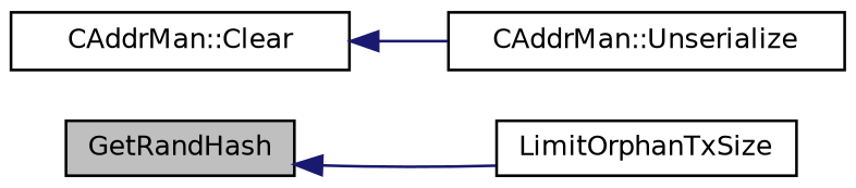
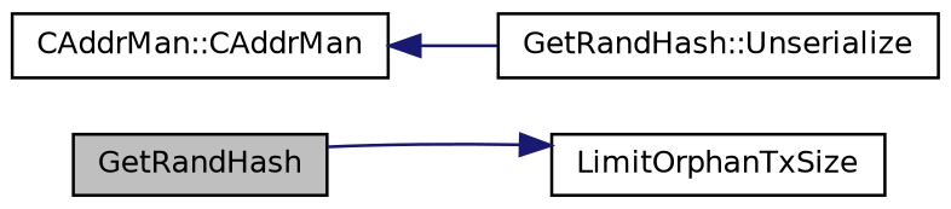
  digraph {
    rankdir=LR
    node [color=black fillcolor=white fontname=Helvetica fontsize=10 shape=record style=filled]
    edge [color=midnightblue dir=back fontname=Helvetica fontsize=10 labelfontname=Helvetica labelfontsize=10 style=solid]
    n1 [fillcolor=grey75 fontcolor=black height=0.2 label=GetRandHash width=0.4]
    n2 [height=0.2 label=LimitOrphanTxSize width=0.4]
-   n3 [height=0.2 label="CAddrMan::Clear" width=0.4]
-   n4 [height=0.2 label="CAddrMan::Unserialize" width=0.4]
-   n1 -> n2
+   n3 [height=0.2 label="CAddrMan::CAddrMan" width=0.4]
+   n4 [height=0.2 label="GetRandHash::Unserialize" width=0.4]
+   n2 -> n1
    n3 -> n4
  }
